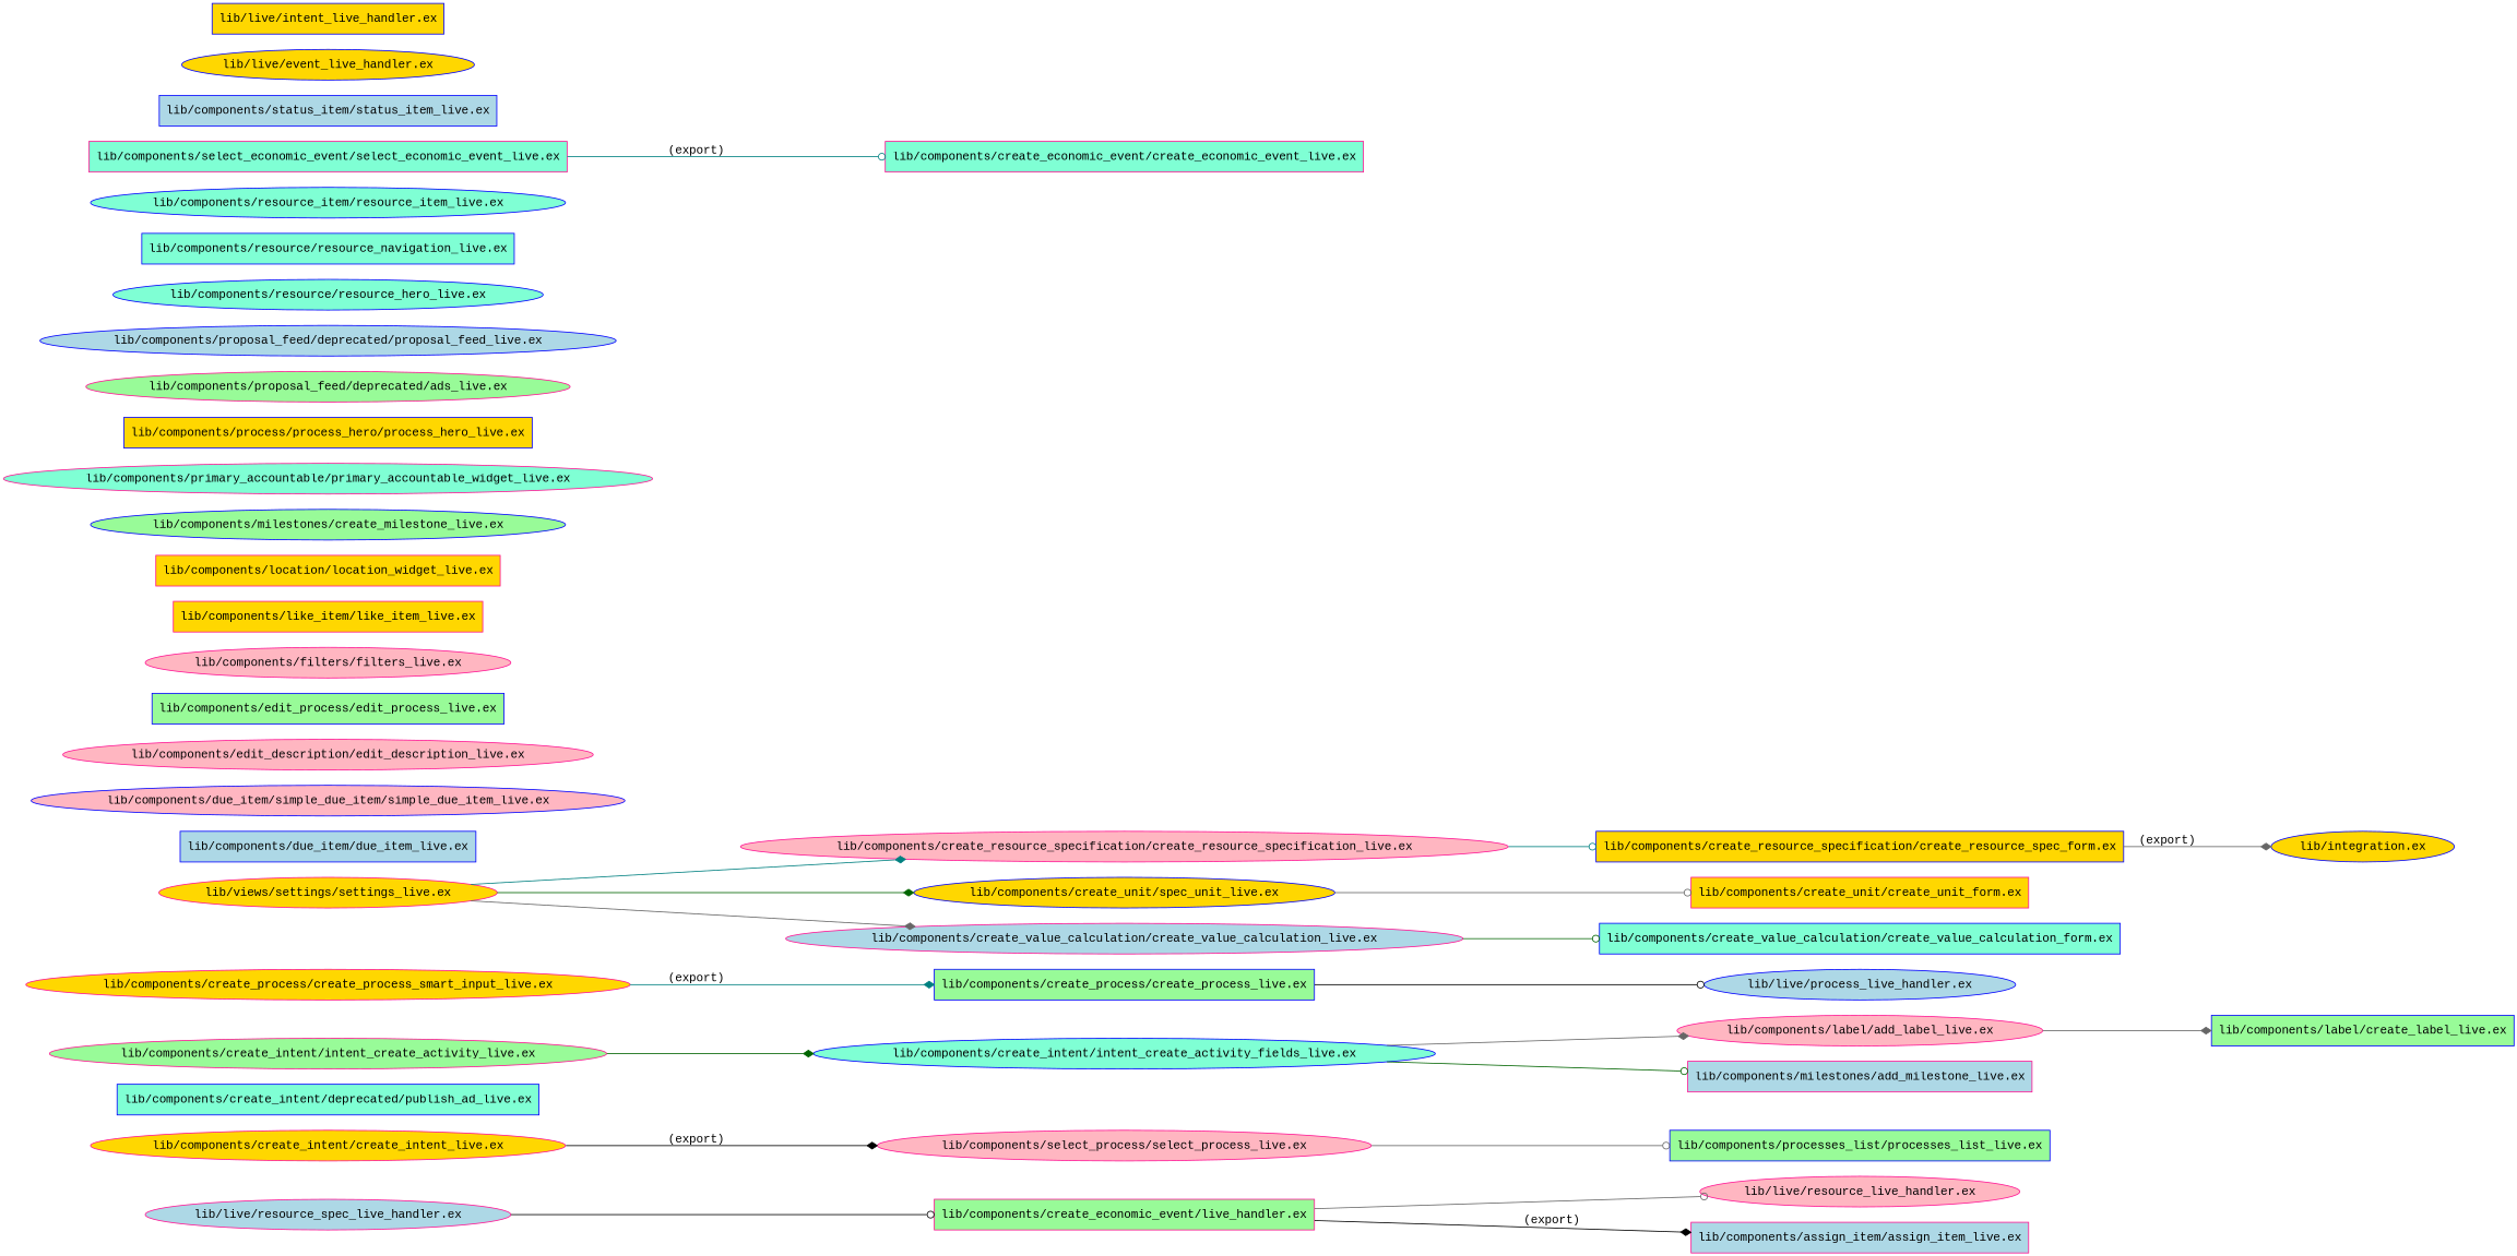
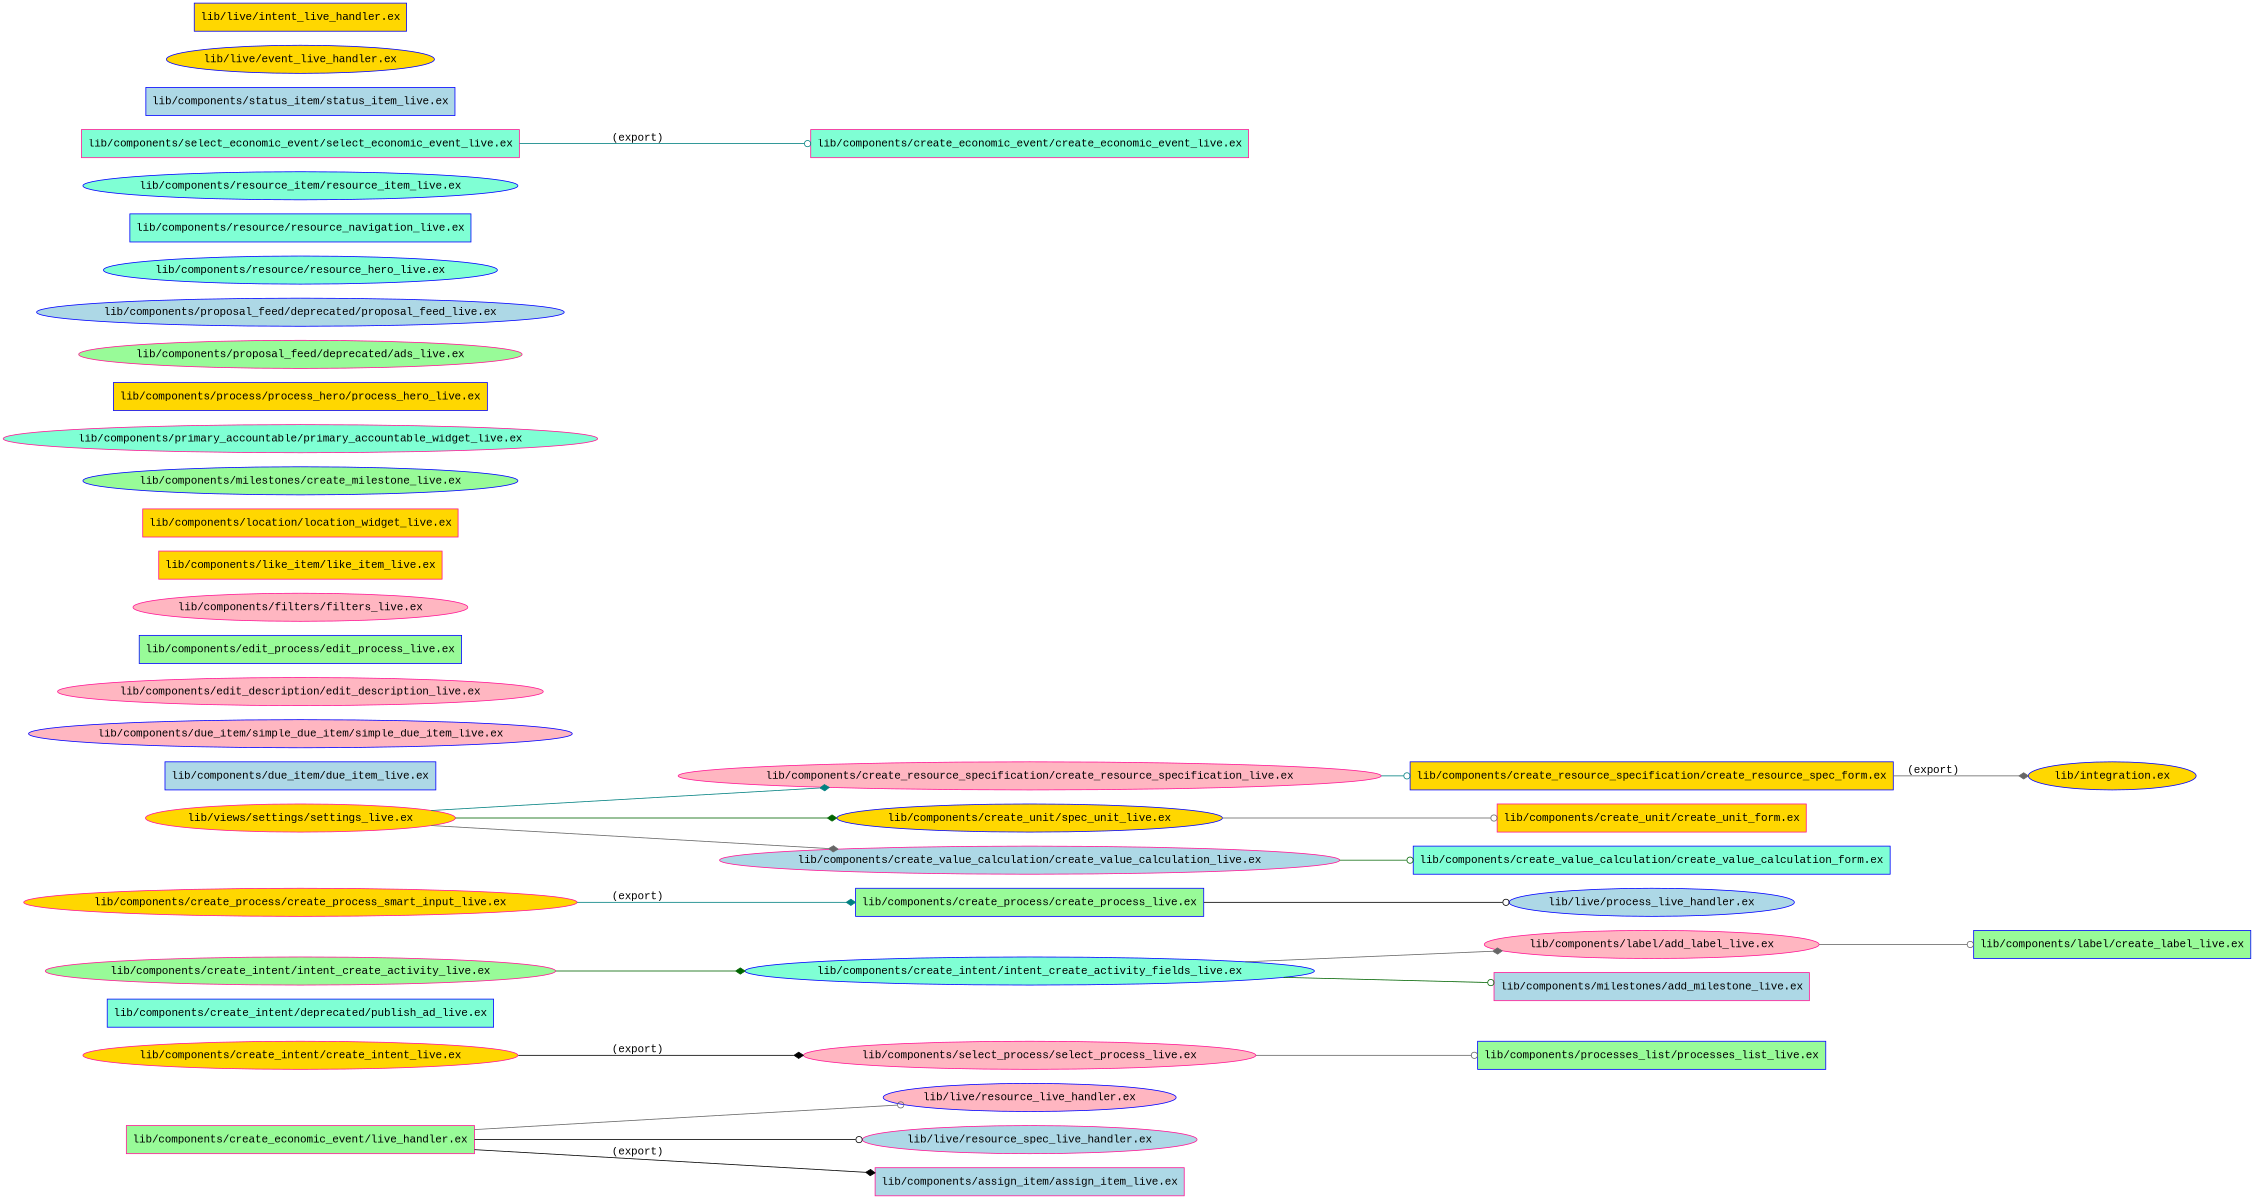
  digraph {
    fontname="Liberation Mono"
    rankdir=LR
    node [color=blue fillcolor=gold fontname="Liberation Mono" shape=ellipse style=filled]
    edge [arrowhead=odot color=gray40 fontname="Liberation Mono"]
    "lib/components/create_economic_event/live_handler.ex" [color=deeppink fillcolor=palegreen shape=box]
-   "lib/live/resource_live_handler.ex" [color=deeppink fillcolor=lightpink]
+   "lib/live/resource_live_handler.ex" [fillcolor=lightpink]
    "lib/live/resource_spec_live_handler.ex" [color=deeppink fillcolor=lightblue]
    "lib/components/assign_item/assign_item_live.ex" [color=deeppink fillcolor=lightblue shape=box]
    "lib/components/select_process/select_process_live.ex" [color=deeppink fillcolor=lightpink]
    "lib/components/create_intent/create_intent_live.ex" [color=deeppink]
    "lib/components/processes_list/processes_list_live.ex" [fillcolor=palegreen shape=box]
    "lib/components/create_intent/deprecated/publish_ad_live.ex" [fillcolor=aquamarine shape=box]
    "lib/components/create_intent/intent_create_activity_fields_live.ex" [fillcolor=aquamarine]
    "lib/components/label/add_label_live.ex" [color=deeppink fillcolor=lightpink]
    "lib/components/milestones/add_milestone_live.ex" [color=deeppink fillcolor=lightblue shape=box]
    "lib/components/label/create_label_live.ex" [fillcolor=palegreen shape=box]
    "lib/components/create_intent/intent_create_activity_live.ex" [color=deeppink fillcolor=palegreen]
    "lib/components/create_process/create_process_live.ex" [fillcolor=palegreen shape=box]
    "lib/live/process_live_handler.ex" [fillcolor=lightblue]
    "lib/components/create_process/create_process_smart_input_live.ex" [color=deeppink]
    "lib/components/create_resource_specification/create_resource_spec_form.ex" [shape=box]
    "lib/integration.ex"
    "lib/components/create_resource_specification/create_resource_specification_live.ex" [color=deeppink fillcolor=lightpink]
    n20 [label="lib/components/create_unit/spec_unit_live.ex"]
    "lib/components/create_unit/create_unit_form.ex" [color=deeppink shape=box]
    "lib/components/create_value_calculation/create_value_calculation_live.ex" [color=deeppink fillcolor=lightblue]
    "lib/components/create_value_calculation/create_value_calculation_form.ex" [fillcolor=aquamarine shape=box]
    "lib/components/due_item/due_item_live.ex" [fillcolor=lightblue shape=box]
    "lib/components/due_item/simple_due_item/simple_due_item_live.ex" [fillcolor=lightpink]
    "lib/components/edit_description/edit_description_live.ex" [color=deeppink fillcolor=lightpink]
    "lib/components/edit_process/edit_process_live.ex" [fillcolor=palegreen shape=box]
    "lib/components/filters/filters_live.ex" [color=deeppink fillcolor=lightpink]
    "lib/components/like_item/like_item_live.ex" [color=deeppink shape=box]
    "lib/components/location/location_widget_live.ex" [color=deeppink shape=box]
    "lib/components/milestones/create_milestone_live.ex" [fillcolor=palegreen]
    "lib/components/primary_accountable/primary_accountable_widget_live.ex" [color=deeppink fillcolor=aquamarine]
    "lib/components/process/process_hero/process_hero_live.ex" [shape=box]
    "lib/components/proposal_feed/deprecated/ads_live.ex" [color=deeppink fillcolor=palegreen]
    "lib/components/proposal_feed/deprecated/proposal_feed_live.ex" [fillcolor=lightblue]
    "lib/components/resource/resource_hero_live.ex" [fillcolor=aquamarine]
    "lib/components/resource/resource_navigation_live.ex" [fillcolor=aquamarine shape=box]
    "lib/components/resource_item/resource_item_live.ex" [fillcolor=aquamarine]
    "lib/components/select_economic_event/select_economic_event_live.ex" [color=deeppink fillcolor=aquamarine shape=box]
    "lib/components/create_economic_event/create_economic_event_live.ex" [color=deeppink fillcolor=aquamarine shape=box]
    "lib/components/status_item/status_item_live.ex" [fillcolor=lightblue shape=box]
    "lib/live/event_live_handler.ex"
    "lib/live/intent_live_handler.ex" [shape=box]
    "lib/views/settings/settings_live.ex" [color=deeppink]
    "lib/components/create_economic_event/live_handler.ex" -> "lib/live/resource_live_handler.ex"
-   "lib/live/resource_spec_live_handler.ex" -> "lib/components/create_economic_event/live_handler.ex" [color=black]
+   "lib/components/create_economic_event/live_handler.ex" -> "lib/live/resource_spec_live_handler.ex" [color=black]
    "lib/components/create_economic_event/live_handler.ex" -> "lib/components/assign_item/assign_item_live.ex" [arrowhead=diamond color=black label="(export)"]
    "lib/components/select_process/select_process_live.ex" -> "lib/components/processes_list/processes_list_live.ex"
    "lib/components/create_intent/create_intent_live.ex" -> "lib/components/select_process/select_process_live.ex" [arrowhead=diamond color=black label="(export)"]
    "lib/components/create_intent/intent_create_activity_fields_live.ex" -> "lib/components/label/add_label_live.ex" [arrowhead=diamond]
    "lib/components/create_intent/intent_create_activity_fields_live.ex" -> "lib/components/milestones/add_milestone_live.ex" [color=darkgreen]
-   "lib/components/label/add_label_live.ex" -> "lib/components/label/create_label_live.ex" [arrowhead=diamond]
+   "lib/components/label/add_label_live.ex" -> "lib/components/label/create_label_live.ex"
    "lib/components/create_intent/intent_create_activity_live.ex" -> "lib/components/create_intent/intent_create_activity_fields_live.ex" [arrowhead=diamond color=darkgreen]
    "lib/components/create_process/create_process_live.ex" -> "lib/live/process_live_handler.ex" [color=black]
    "lib/components/create_process/create_process_smart_input_live.ex" -> "lib/components/create_process/create_process_live.ex" [arrowhead=diamond color=teal label="(export)"]
    "lib/components/create_resource_specification/create_resource_spec_form.ex" -> "lib/integration.ex" [arrowhead=diamond label="(export)"]
    "lib/components/create_resource_specification/create_resource_specification_live.ex" -> "lib/components/create_resource_specification/create_resource_spec_form.ex" [color=teal]
    n20 -> "lib/components/create_unit/create_unit_form.ex"
    "lib/components/create_value_calculation/create_value_calculation_live.ex" -> "lib/components/create_value_calculation/create_value_calculation_form.ex" [color=darkgreen]
    "lib/components/select_economic_event/select_economic_event_live.ex" -> "lib/components/create_economic_event/create_economic_event_live.ex" [color=teal label="(export)"]
    "lib/views/settings/settings_live.ex" -> "lib/components/create_resource_specification/create_resource_specification_live.ex" [arrowhead=diamond color=teal]
    "lib/views/settings/settings_live.ex" -> n20 [arrowhead=diamond color=darkgreen]
    "lib/views/settings/settings_live.ex" -> "lib/components/create_value_calculation/create_value_calculation_live.ex" [arrowhead=diamond]
  }
